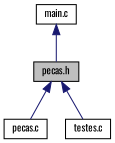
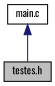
  digraph {
    fontname=Oswald
    node [color=black fillcolor=white fontname=Oswald fontsize=10 shape=record style=filled]
    edge [color=midnightblue dir=back fontname=Oswald fontsize=10 labelfontname=Helvetica labelfontsize=10 style=solid]
-   n1 [fillcolor=grey75 fontcolor=black height=0.2 label="pecas.h" width=0.4]
-   n2 [height=0.2 label="pecas.c" width=0.4]
-   n3 [height=0.2 label="testes.c" width=0.4]
+   n1 [fillcolor=grey75 fontcolor=black height=0.2 label="testes.h" width=0.4]
    n4 [height=0.2 label="main.c" width=0.4]
-   n1 -> n2
-   n1 -> n3
    n4 -> n1
  }
